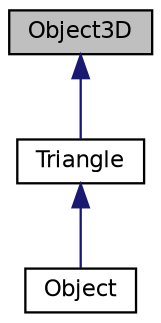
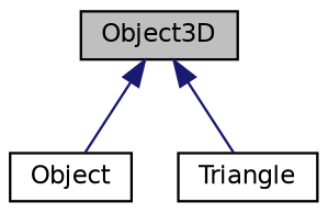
  digraph {
    node [color=black fillcolor=white fontname=Helvetica fontsize=10 shape=record style=filled]
    edge [color=midnightblue dir=back fontname=Helvetica fontsize=10 labelfontname=Helvetica labelfontsize=10 style=solid]
    n1 [fillcolor=grey75 fontcolor=black height=0.2 label=Object3D width=0.4]
    n2 [height=0.2 label=Object width=0.4]
    n3 [height=0.2 label=Triangle width=0.4]
-   n3 -> n2
+   n1 -> n2
    n1 -> n3
  }
